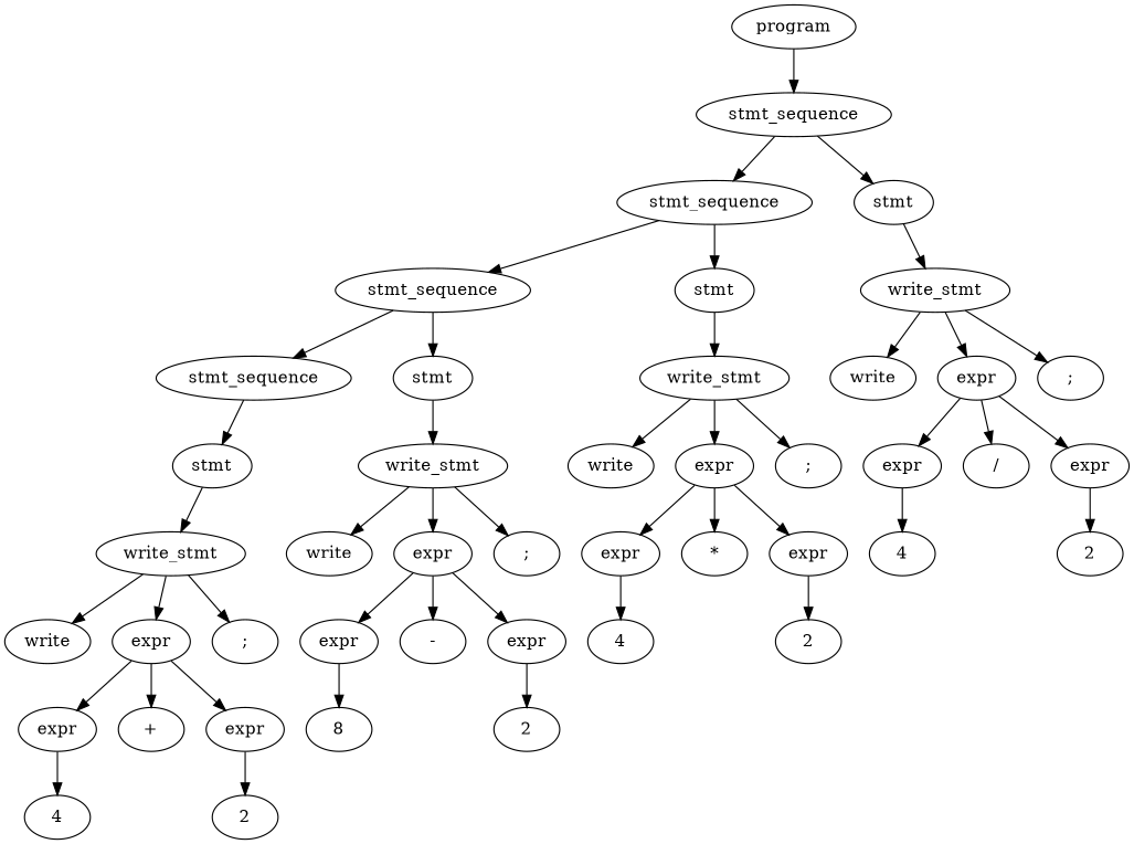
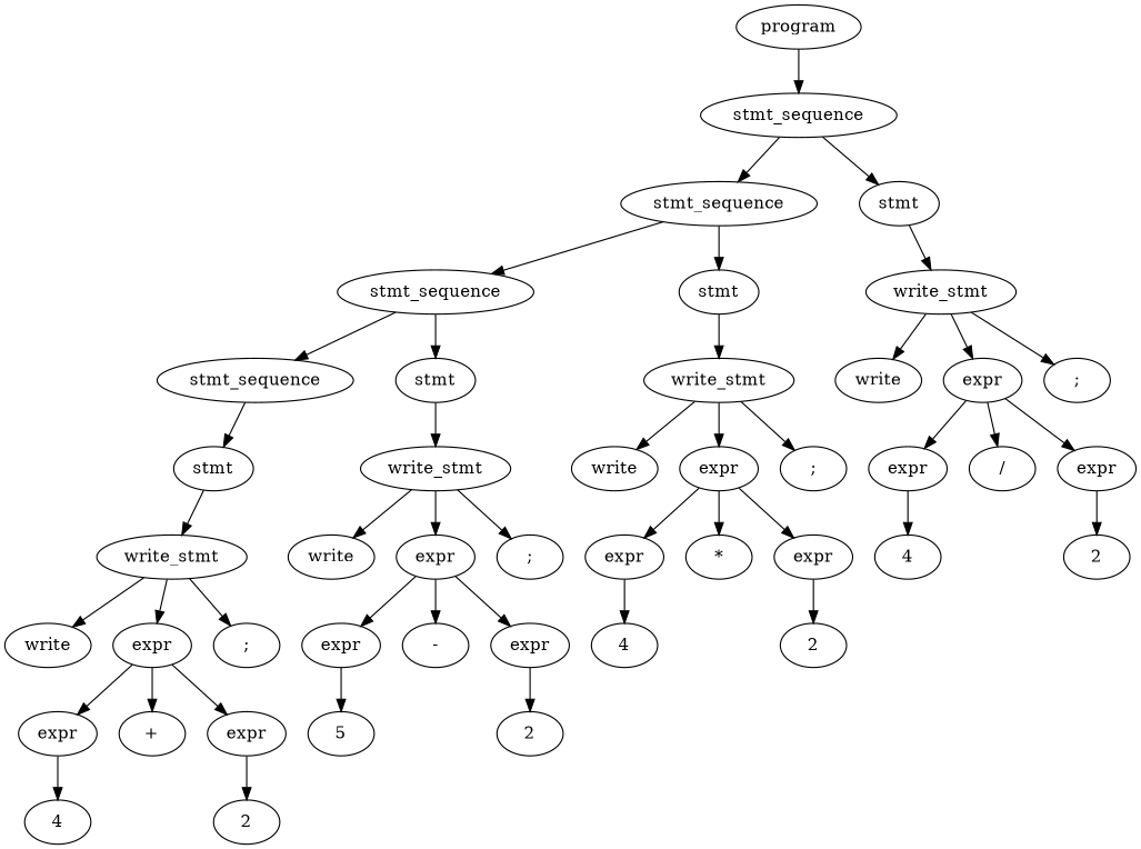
  digraph {
    ordering=out
    n1 [label=program]
    n2 [label=stmt_sequence]
    n3 [label=stmt_sequence]
    n4 [label=stmt]
    n5 [label=stmt_sequence]
    n6 [label=stmt]
    n7 [label=stmt_sequence]
    n8 [label=stmt]
    n9 [label=stmt]
    n10 [label=write_stmt]
    n11 [label=write]
    n12 [label=expr]
    n13 [label=";"]
    n14 [label=expr]
    n15 [label="+"]
    n16 [label=expr]
    n17 [label=4]
    n18 [label=2]
    n19 [label=write_stmt]
    n20 [label=write]
    n21 [label=expr]
    n22 [label=";"]
    n23 [label=expr]
    n24 [label="-"]
    n25 [label=expr]
-   n26 [label=8]
+   n26 [label=5]
    n27 [label=2]
    n28 [label=write_stmt]
    n29 [label=write]
    n30 [label=expr]
    n31 [label=";"]
    n32 [label=expr]
    n33 [label="*"]
    n34 [label=expr]
    n35 [label=4]
    n36 [label=2]
    n37 [label=write_stmt]
    n38 [label=write]
    n39 [label=expr]
    n40 [label=";"]
    n41 [label=expr]
    n42 [label="/"]
    n43 [label=expr]
    n44 [label=4]
    n45 [label=2]
    n1 -> n2
    n2 -> n3
    n2 -> n4
    n3 -> n5
    n3 -> n6
    n4 -> n37
    n5 -> n7
    n5 -> n8
    n6 -> n28
    n7 -> n9
    n8 -> n19
    n9 -> n10
    n10 -> n11
    n10 -> n12
    n10 -> n13
    n12 -> n14
    n12 -> n15
    n12 -> n16
    n14 -> n17
    n16 -> n18
    n19 -> n20
    n19 -> n21
    n19 -> n22
    n21 -> n23
    n21 -> n24
    n21 -> n25
    n23 -> n26
    n25 -> n27
    n28 -> n29
    n28 -> n30
    n28 -> n31
    n30 -> n32
    n30 -> n33
    n30 -> n34
    n32 -> n35
    n34 -> n36
    n37 -> n38
    n37 -> n39
    n37 -> n40
    n39 -> n41
    n39 -> n42
    n39 -> n43
    n41 -> n44
    n43 -> n45
  }
